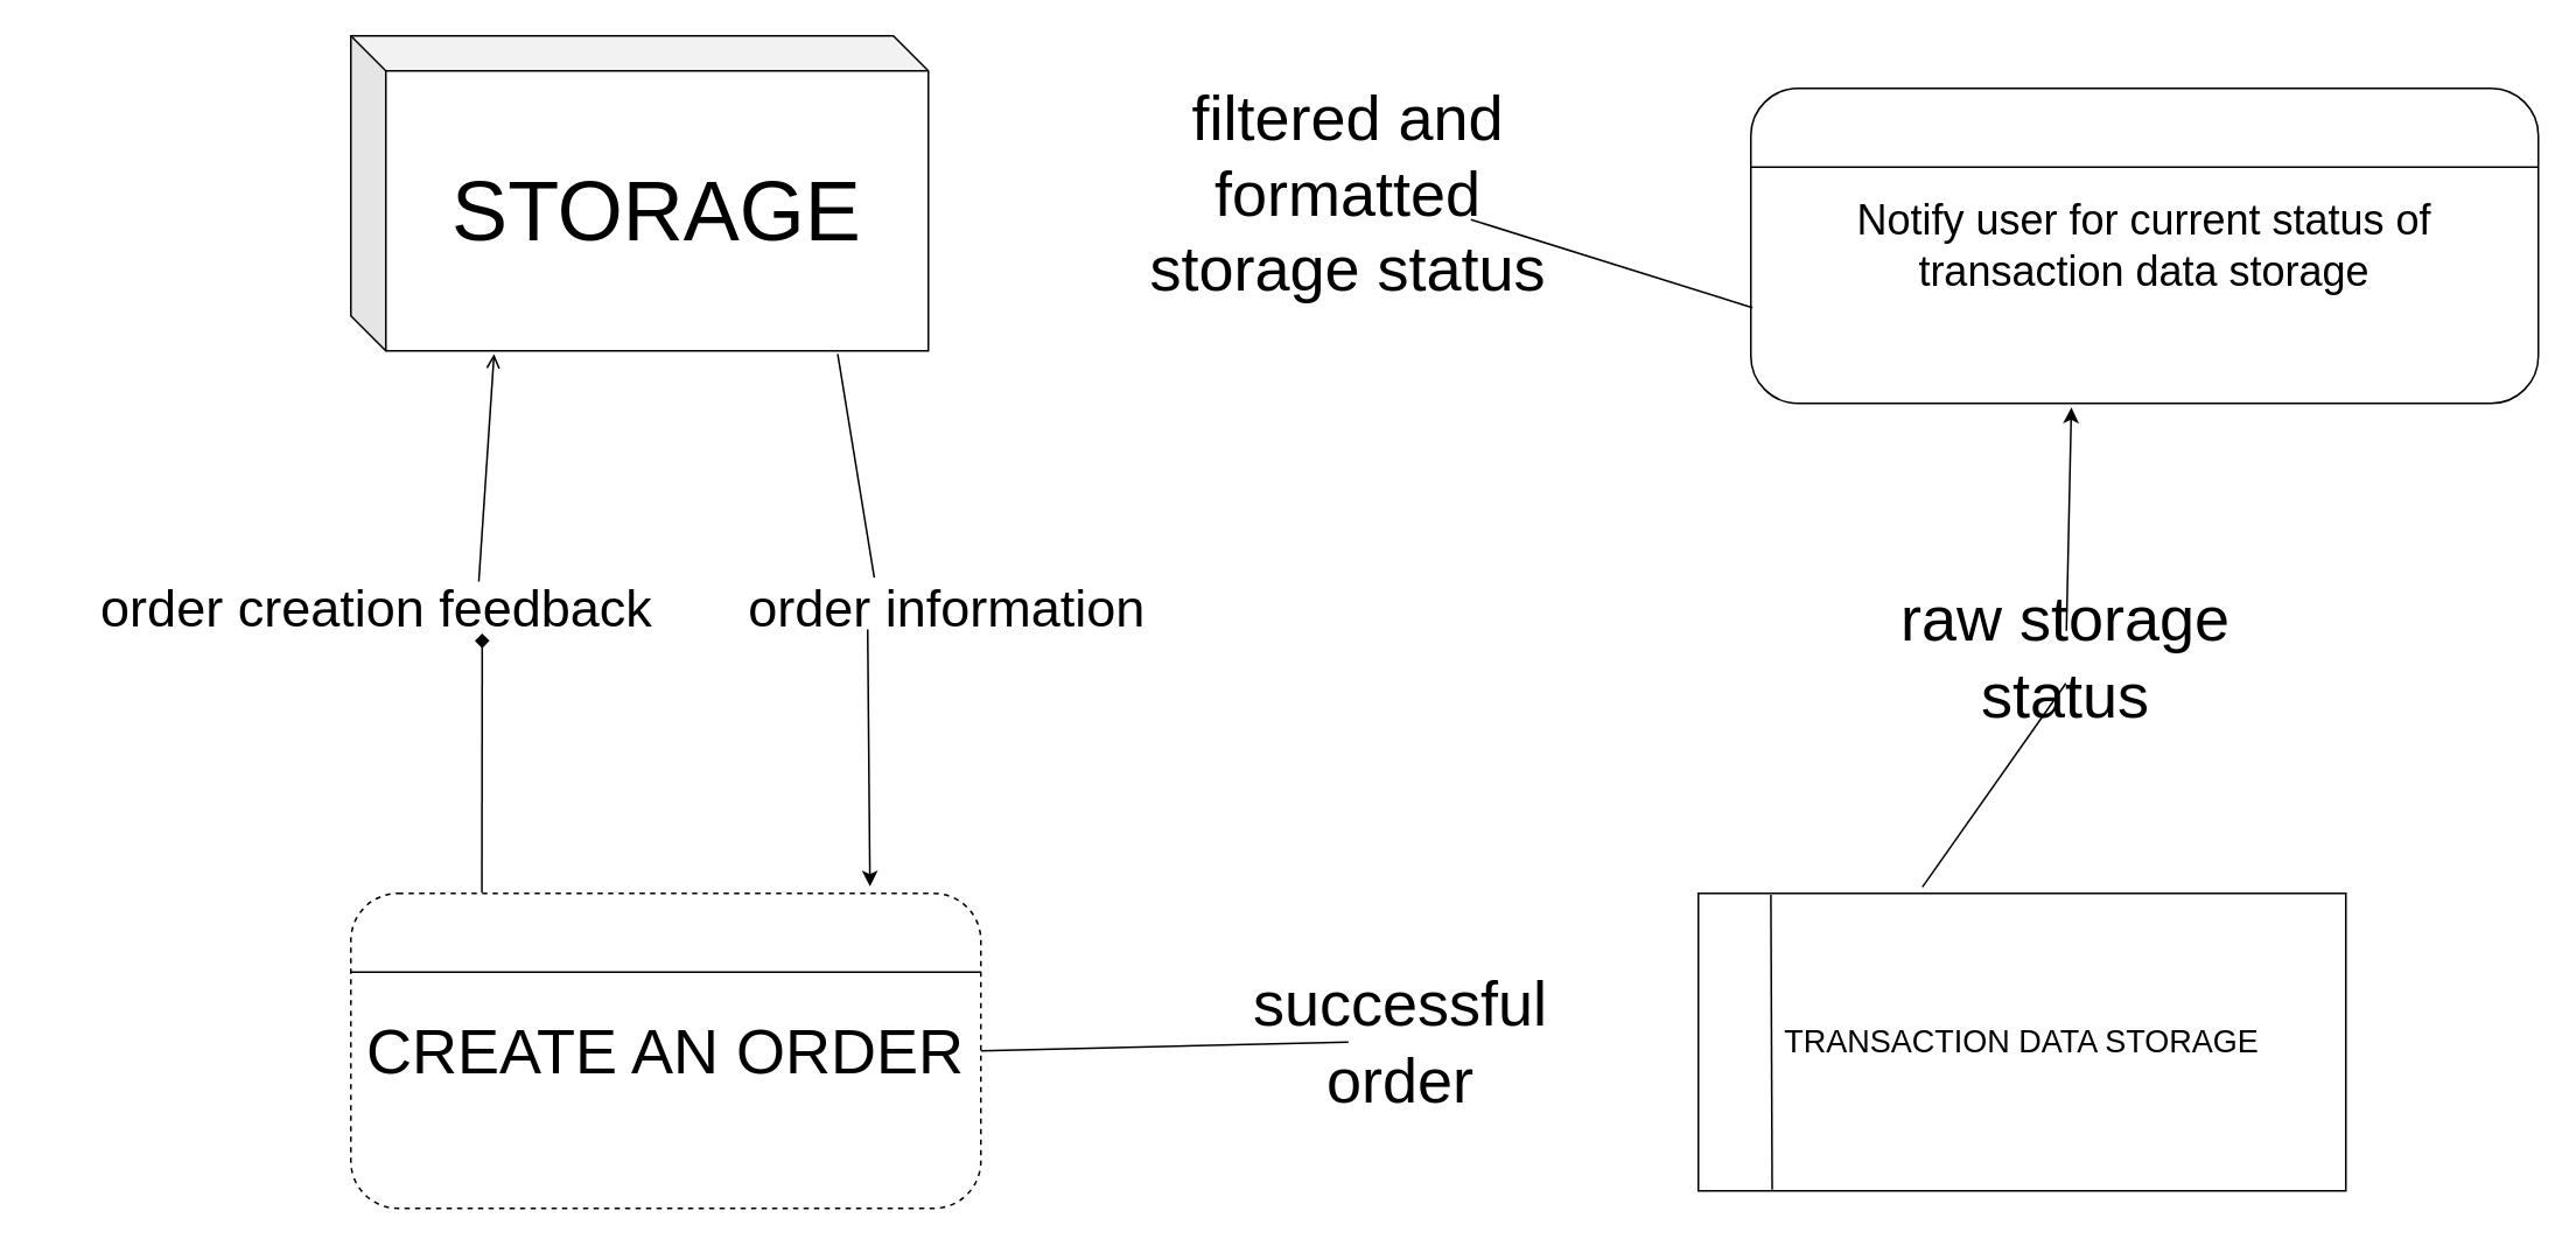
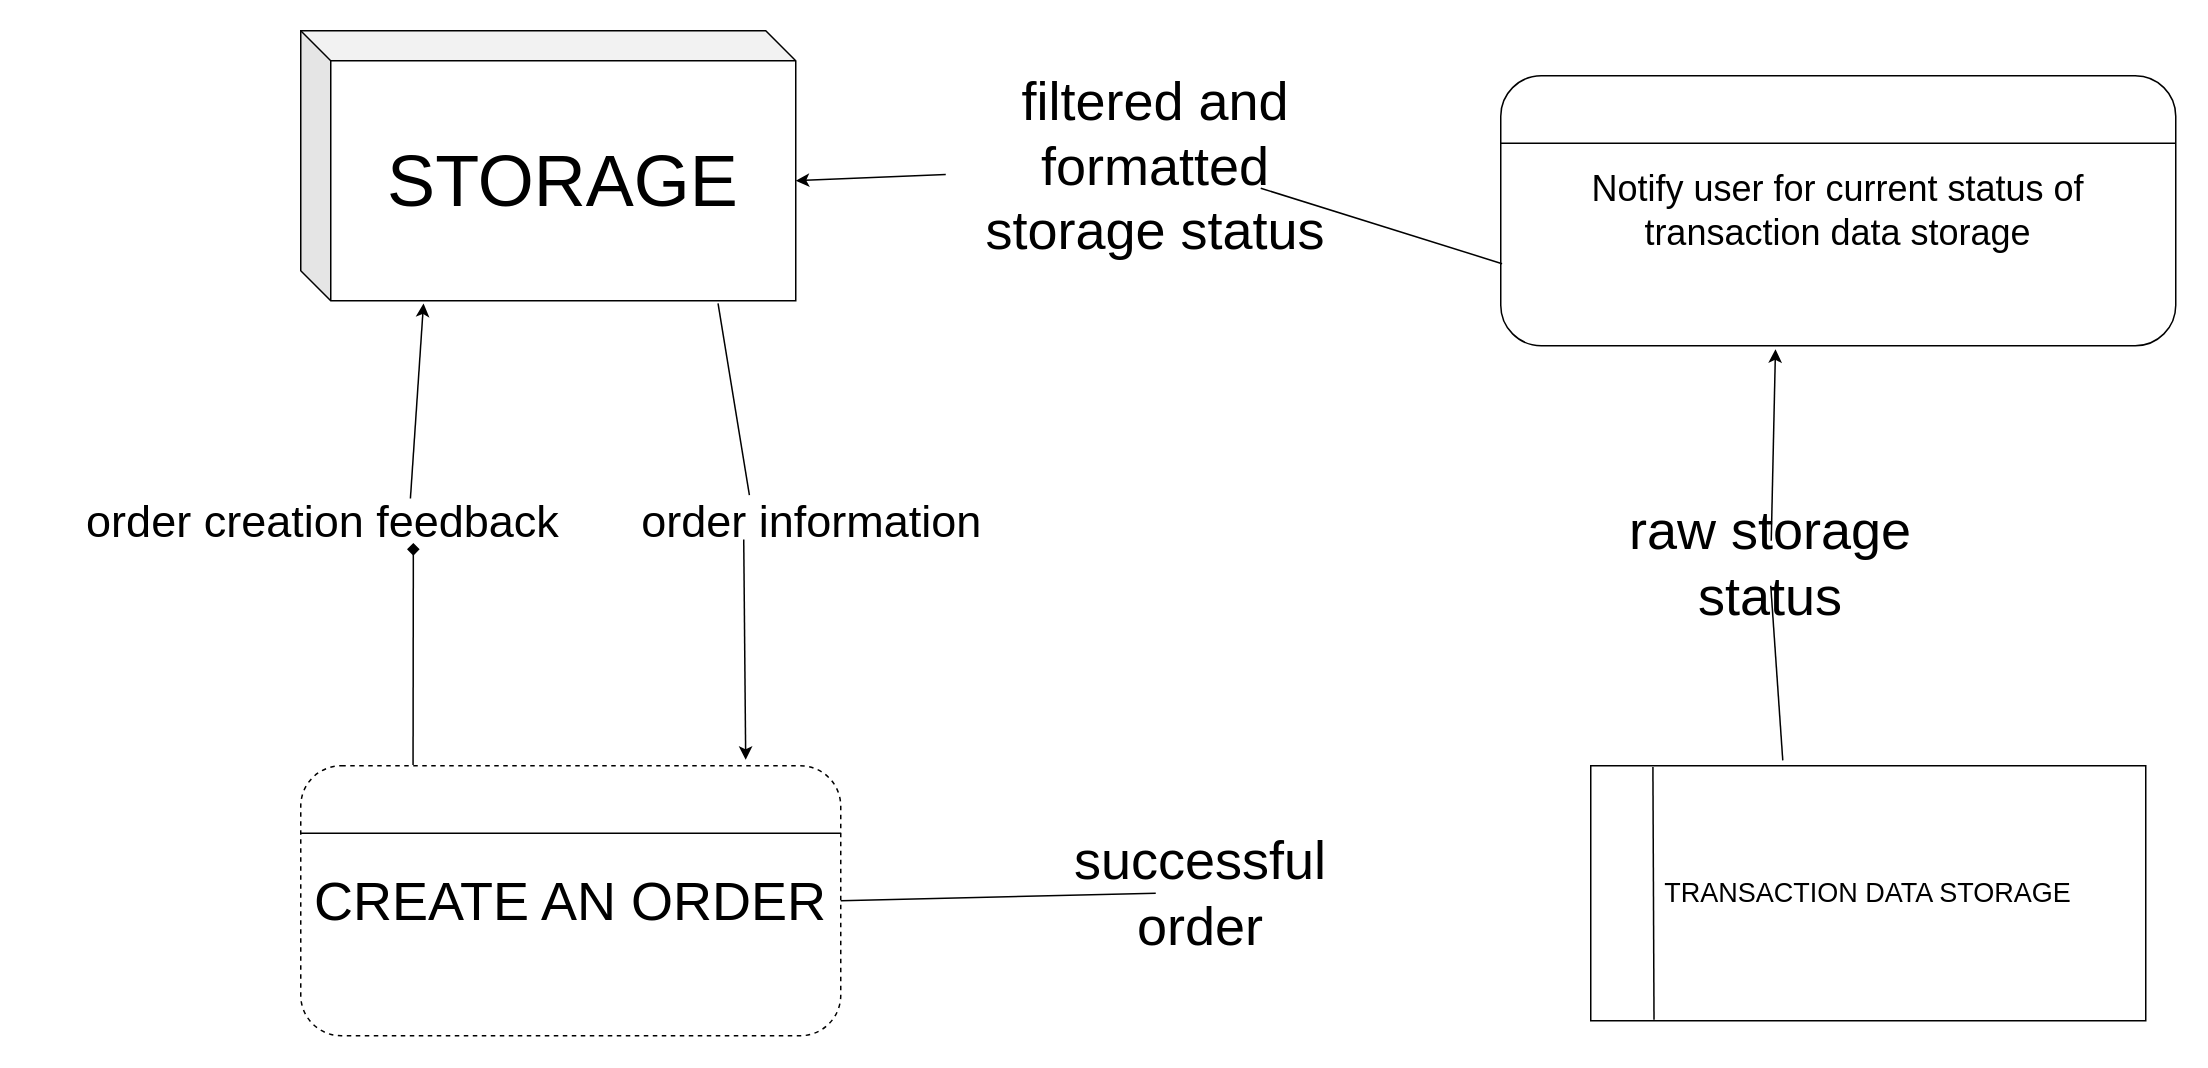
  <mxCell id="0" />
  <mxCell id="1" parent="0" />
- <mxCell id="2" value="&lt;span style=&quot;font-size: 18px;&quot;&gt;TRANSACTION DATA STORAGE&lt;/span&gt;" style="rounded=0;whiteSpace=wrap;html=1;" parent="1" vertex="1"><mxGeometry x="970" y="510" width="370" height="170" as="geometry" /></mxCell>
+ <mxCell id="2" value="&lt;span style=&quot;font-size: 18px;&quot;&gt;TRANSACTION DATA STORAGE&lt;/span&gt;" style="rounded=0;whiteSpace=wrap;html=1;" parent="1" vertex="1"><mxGeometry x="1060" y="510" width="370" height="170" as="geometry" /></mxCell>
  <mxCell id="3" value="&lt;font style=&quot;font-size: 36px;&quot;&gt;CREATE AN ORDER&lt;/font&gt;" style="rounded=1;whiteSpace=wrap;html=1;dashed=1;" parent="1" vertex="1"><mxGeometry x="200" y="510" width="360" height="180" as="geometry" /></mxCell>
  <mxCell id="4" value="" style="endArrow=none;html=1;exitX=0;exitY=0.25;exitDx=0;exitDy=0;entryX=1;entryY=0.25;entryDx=0;entryDy=0;" parent="1" source="3" target="3" edge="1"><mxGeometry width="50" height="50" relative="1" as="geometry"><mxPoint x="780" y="740" as="sourcePoint" /><mxPoint x="830" y="690" as="targetPoint" /></mxGeometry></mxCell>
  <mxCell id="5" value="" style="endArrow=none;html=1;entryX=0.114;entryY=0.996;entryDx=0;entryDy=0;entryPerimeter=0;exitX=0.112;exitY=0.005;exitDx=0;exitDy=0;exitPerimeter=0;" parent="1" source="2" target="2" edge="1"><mxGeometry width="50" height="50" relative="1" as="geometry"><mxPoint x="960" y="400" as="sourcePoint" /><mxPoint x="710" y="200" as="targetPoint" /></mxGeometry></mxCell>
  <mxCell id="6" value="&lt;font style=&quot;font-size: 24px;&quot;&gt;Notify user for current status of transaction data storage&lt;/font&gt;" style="rounded=1;whiteSpace=wrap;html=1;" parent="1" vertex="1"><mxGeometry x="1000" y="50" width="450" height="180" as="geometry" /></mxCell>
  <mxCell id="7" value="" style="endArrow=none;html=1;exitX=0;exitY=0.25;exitDx=0;exitDy=0;entryX=1;entryY=0.25;entryDx=0;entryDy=0;" parent="1" source="6" target="6" edge="1"><mxGeometry width="50" height="50" relative="1" as="geometry"><mxPoint x="440" y="490" as="sourcePoint" /><mxPoint x="680" y="490" as="targetPoint" /></mxGeometry></mxCell>
  <mxCell id="8" value="successful order" style="text;html=1;strokeColor=none;fillColor=none;align=center;verticalAlign=middle;whiteSpace=wrap;rounded=0;fontSize=36;" parent="1" vertex="1"><mxGeometry x="770" y="580" width="60" height="30" as="geometry" /></mxCell>
  <mxCell id="9" value="" style="endArrow=none;html=1;fontSize=36;exitX=1;exitY=0.5;exitDx=0;exitDy=0;entryX=0;entryY=0.5;entryDx=0;entryDy=0;" parent="1" source="3" target="8" edge="1"><mxGeometry width="50" height="50" relative="1" as="geometry"><mxPoint x="860" y="490" as="sourcePoint" /><mxPoint x="910" y="440" as="targetPoint" /></mxGeometry></mxCell>
- <mxCell id="10" style="edgeStyle=none;html=1;entryX=0.248;entryY=1.01;entryDx=0;entryDy=0;fontSize=36;exitX=0.649;exitY=0.062;exitDx=0;exitDy=0;exitPerimeter=0;entryPerimeter=0;endArrow=open;" parent="1" source="11" target="22" edge="1"><mxGeometry relative="1" as="geometry"><mxPoint x="275" y="210" as="targetPoint" /></mxGeometry></mxCell>
+ <mxCell id="10" style="edgeStyle=none;html=1;entryX=0.248;entryY=1.01;entryDx=0;entryDy=0;fontSize=36;exitX=0.649;exitY=0.062;exitDx=0;exitDy=0;exitPerimeter=0;entryPerimeter=0;" parent="1" source="11" target="22" edge="1"><mxGeometry relative="1" as="geometry"><mxPoint x="275" y="210" as="targetPoint" /></mxGeometry></mxCell>
  <mxCell id="11" value="&lt;font style=&quot;font-size: 30px;&quot;&gt;order creation feedback&lt;/font&gt;" style="text;html=1;strokeColor=none;fillColor=none;align=center;verticalAlign=middle;whiteSpace=wrap;rounded=0;fontSize=36;" parent="1" vertex="1"><mxGeometry x="20" y="330" width="390" height="30" as="geometry" /></mxCell>
  <mxCell id="12" value="" style="endArrow=diamond;html=1;fontSize=36;exitX=0.208;exitY=-0.003;exitDx=0;exitDy=0;entryX=0.654;entryY=1.05;entryDx=0;entryDy=0;exitPerimeter=0;entryPerimeter=0;" parent="1" source="3" target="11" edge="1"><mxGeometry width="50" height="50" relative="1" as="geometry"><mxPoint x="670" y="295" as="sourcePoint" /><mxPoint x="910" y="230" as="targetPoint" /></mxGeometry></mxCell>
  <mxCell id="13" style="edgeStyle=none;html=1;fontSize=18;entryX=0.824;entryY=-0.022;entryDx=0;entryDy=0;entryPerimeter=0;exitX=0.316;exitY=0.971;exitDx=0;exitDy=0;exitPerimeter=0;" parent="1" source="14" target="3" edge="1"><mxGeometry relative="1" as="geometry"><mxPoint x="605" y="380" as="targetPoint" /></mxGeometry></mxCell>
  <mxCell id="14" value="&lt;font style=&quot;font-size: 30px;&quot;&gt;order information&amp;nbsp;&lt;/font&gt;" style="text;html=1;strokeColor=none;fillColor=none;align=center;verticalAlign=middle;whiteSpace=wrap;rounded=0;fontSize=36;" parent="1" vertex="1"><mxGeometry x="410" y="330" width="270" height="30" as="geometry" /></mxCell>
  <mxCell id="15" value="" style="endArrow=none;html=1;fontSize=18;exitX=0.843;exitY=1.01;exitDx=0;exitDy=0;exitPerimeter=0;entryX=0.33;entryY=-0.016;entryDx=0;entryDy=0;entryPerimeter=0;" parent="1" source="22" target="14" edge="1"><mxGeometry width="50" height="50" relative="1" as="geometry"><mxPoint x="495.78" y="214.8" as="sourcePoint" /><mxPoint x="590" y="240" as="targetPoint" /></mxGeometry></mxCell>
  <mxCell id="16" style="edgeStyle=none;html=1;entryX=0.407;entryY=1.013;entryDx=0;entryDy=0;entryPerimeter=0;fontSize=18;" parent="1" source="17" target="6" edge="1"><mxGeometry relative="1" as="geometry" /></mxCell>
  <mxCell id="17" value="raw storage status" style="text;html=1;strokeColor=none;fillColor=none;align=center;verticalAlign=middle;whiteSpace=wrap;rounded=0;fontSize=36;" parent="1" vertex="1"><mxGeometry x="1040" y="360" width="280" height="30" as="geometry" /></mxCell>
  <mxCell id="18" value="" style="endArrow=none;html=1;fontSize=18;entryX=0.5;entryY=1;entryDx=0;entryDy=0;exitX=0.346;exitY=-0.021;exitDx=0;exitDy=0;exitPerimeter=0;" parent="1" source="2" target="17" edge="1"><mxGeometry width="50" height="50" relative="1" as="geometry"><mxPoint x="1040" y="410" as="sourcePoint" /><mxPoint x="1090" y="360" as="targetPoint" /></mxGeometry></mxCell>
+ <mxCell id="19" style="edgeStyle=none;html=1;entryX=0;entryY=0;entryDx=330;entryDy=100;fontSize=30;entryPerimeter=0;" parent="1" source="20" target="22" edge="1"><mxGeometry relative="1" as="geometry"><mxPoint x="560" y="160" as="targetPoint" /></mxGeometry></mxCell>
  <mxCell id="20" value="filtered and formatted storage status&lt;br&gt;" style="text;html=1;strokeColor=none;fillColor=none;align=center;verticalAlign=middle;whiteSpace=wrap;rounded=0;fontSize=36;" parent="1" vertex="1"><mxGeometry x="630" y="95" width="280" height="30" as="geometry" /></mxCell>
  <mxCell id="21" value="" style="endArrow=none;html=1;fontSize=30;exitX=0.75;exitY=1;exitDx=0;exitDy=0;entryX=0.002;entryY=0.696;entryDx=0;entryDy=0;entryPerimeter=0;" parent="1" source="20" target="6" edge="1"><mxGeometry width="50" height="50" relative="1" as="geometry"><mxPoint x="960" y="-110" as="sourcePoint" /><mxPoint x="1010" y="-160" as="targetPoint" /></mxGeometry></mxCell>
  <mxCell id="22" value="&lt;font style=&quot;font-size: 48px;&quot;&gt;STORAGE&lt;/font&gt;" style="shape=cube;whiteSpace=wrap;html=1;boundedLbl=1;backgroundOutline=1;darkOpacity=0.05;darkOpacity2=0.1;" vertex="1" parent="1"><mxGeometry x="200" y="20" width="330" height="180" as="geometry" /></mxCell>
